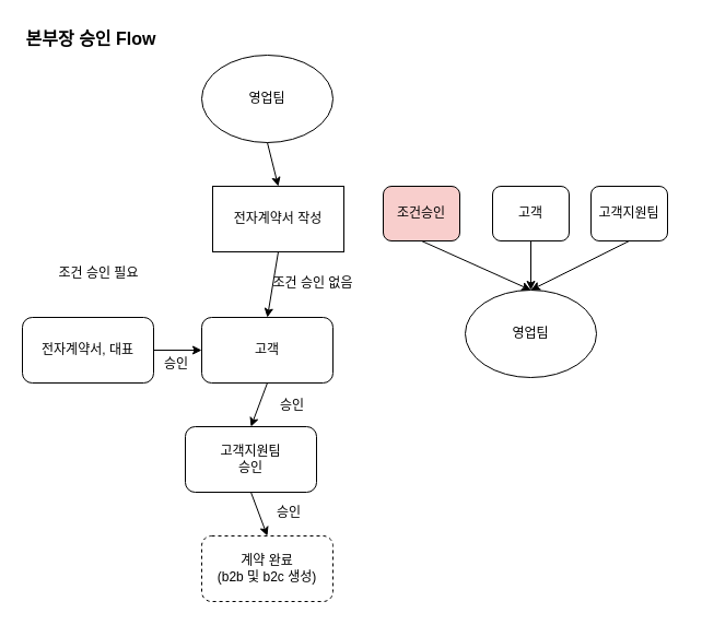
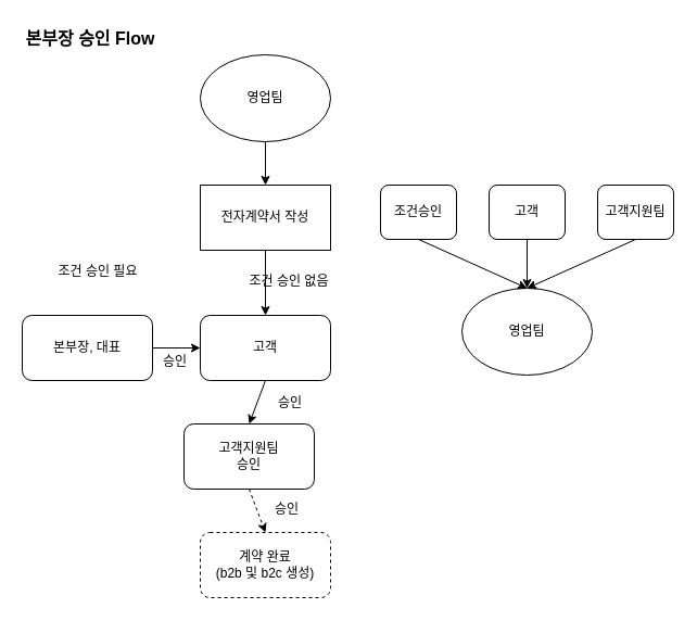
  <mxCell id="0" />
  <mxCell id="1" parent="0" />
- <mxCell id="2" value="전자계약서 작성" style="rounded=0;whiteSpace=wrap;html=1;" vertex="1" parent="1"><mxGeometry x="194" y="170" width="120" height="60" as="geometry" /></mxCell>
+ <mxCell id="2" value="전자계약서 작성" style="rounded=0;whiteSpace=wrap;html=1;" vertex="1" parent="1"><mxGeometry x="184" y="170" width="120" height="60" as="geometry" /></mxCell>
  <mxCell id="3" value="영업팀" style="ellipse;whiteSpace=wrap;html=1;" vertex="1" parent="1"><mxGeometry x="184" y="50" width="120" height="80" as="geometry" /></mxCell>
  <mxCell id="4" value="" style="endArrow=classic;html=1;entryX=0.5;entryY=0;entryDx=0;entryDy=0;exitX=0.5;exitY=1;exitDx=0;exitDy=0;" edge="1" parent="1" source="3" target="2"><mxGeometry width="50" height="50" relative="1" as="geometry"><mxPoint x="220" y="230" as="sourcePoint" /><mxPoint x="270" y="180" as="targetPoint" /></mxGeometry></mxCell>
- <mxCell id="5" value="전자계약서, 대표" style="rounded=1;whiteSpace=wrap;html=1;" vertex="1" parent="1"><mxGeometry x="20" y="290" width="120" height="60" as="geometry" /></mxCell>
+ <mxCell id="5" value="본부장, 대표" style="rounded=1;whiteSpace=wrap;html=1;" vertex="1" parent="1"><mxGeometry x="20" y="290" width="120" height="60" as="geometry" /></mxCell>
  <mxCell id="6" value="고객" style="rounded=1;whiteSpace=wrap;html=1;" vertex="1" parent="1"><mxGeometry x="184" y="290" width="120" height="60" as="geometry" /></mxCell>
  <mxCell id="7" value="" style="endArrow=classic;html=1;exitX=0.5;exitY=1;exitDx=0;exitDy=0;entryX=0.5;entryY=0;entryDx=0;entryDy=0;" edge="1" parent="1" source="2" target="6"><mxGeometry width="50" height="50" relative="1" as="geometry"><mxPoint x="254" y="240" as="sourcePoint" /><mxPoint x="134" y="290" as="targetPoint" /></mxGeometry></mxCell>
  <mxCell id="8" value="조건 승인 필요" style="text;html=1;strokeColor=none;fillColor=none;align=center;verticalAlign=middle;whiteSpace=wrap;rounded=0;" vertex="1" parent="1"><mxGeometry x="40" y="235" width="100" height="30" as="geometry" /></mxCell>
  <mxCell id="9" value="" style="endArrow=classic;html=1;entryX=0;entryY=0.5;entryDx=0;entryDy=0;exitX=1;exitY=0.5;exitDx=0;exitDy=0;" edge="1" parent="1" source="5" target="6"><mxGeometry width="50" height="50" relative="1" as="geometry"><mxPoint x="10" y="440" as="sourcePoint" /><mxPoint x="60" y="390" as="targetPoint" /></mxGeometry></mxCell>
  <mxCell id="10" value="고객지원팀&lt;br&gt;승인" style="rounded=1;whiteSpace=wrap;html=1;" vertex="1" parent="1"><mxGeometry x="169" y="390" width="120" height="60" as="geometry" /></mxCell>
  <mxCell id="11" value="" style="endArrow=classic;html=1;exitX=0.5;exitY=1;exitDx=0;exitDy=0;entryX=0.5;entryY=0;entryDx=0;entryDy=0;" edge="1" parent="1" source="6" target="10"><mxGeometry width="50" height="50" relative="1" as="geometry"><mxPoint x="254" y="240" as="sourcePoint" /><mxPoint x="254" y="300" as="targetPoint" /></mxGeometry></mxCell>
  <mxCell id="12" value="계약 완료&lt;br&gt;(b2b 및 b2c 생성)" style="rounded=1;whiteSpace=wrap;html=1;dashed=1;" vertex="1" parent="1"><mxGeometry x="184" y="490" width="120" height="60" as="geometry" /></mxCell>
- <mxCell id="13" value="" style="endArrow=classic;html=1;entryX=0.5;entryY=0;entryDx=0;entryDy=0;exitX=0.5;exitY=1;exitDx=0;exitDy=0;" edge="1" parent="1" source="10" target="12"><mxGeometry width="50" height="50" relative="1" as="geometry"><mxPoint x="-40" y="470" as="sourcePoint" /><mxPoint x="10" y="420" as="targetPoint" /></mxGeometry></mxCell>
- <mxCell id="14" value="조건 승인 없음" style="text;html=1;strokeColor=none;fillColor=none;align=center;verticalAlign=middle;whiteSpace=wrap;rounded=0;" vertex="1" parent="1"><mxGeometry x="241" y="244" width="90" height="30" as="geometry" /></mxCell>
+ <mxCell id="13" value="" style="endArrow=classic;html=1;entryX=0.5;entryY=0;entryDx=0;entryDy=0;exitX=0.5;exitY=1;exitDx=0;exitDy=0;dashed=1;" edge="1" parent="1" source="10" target="12"><mxGeometry width="50" height="50" relative="1" as="geometry"><mxPoint x="-40" y="470" as="sourcePoint" /><mxPoint x="10" y="420" as="targetPoint" /></mxGeometry></mxCell>
+ <mxCell id="14" value="조건 승인 없음" style="text;html=1;strokeColor=none;fillColor=none;align=center;verticalAlign=middle;whiteSpace=wrap;rounded=0;" vertex="1" parent="1"><mxGeometry x="221" y="244" width="90" height="30" as="geometry" /></mxCell>
  <mxCell id="15" value="승인&lt;span style=&quot;color: rgba(0 , 0 , 0 , 0) ; font-family: monospace ; font-size: 0px&quot;&gt;%3CmxGraphModel%3E%3Croot%3E%3CmxCell%20id%3D%220%22%2F%3E%3CmxCell%20id%3D%221%22%20parent%3D%220%22%2F%3E%3CmxCell%20id%3D%222%22%20value%3D%22%EC%A1%B0%EA%B1%B4%20%EC%8A%B9%EC%9D%B8%20%EC%97%86%EC%9D%8C%22%20style%3D%22text%3Bhtml%3D1%3BstrokeColor%3Dnone%3BfillColor%3Dnone%3Balign%3Dcenter%3BverticalAlign%3Dmiddle%3BwhiteSpace%3Dwrap%3Brounded%3D0%3B%22%20vertex%3D%221%22%20parent%3D%221%22%3E%3CmxGeometry%20x%3D%22411%22%20y%3D%22184%22%20width%3D%2290%22%20height%3D%2230%22%20as%3D%22geometry%22%2F%3E%3C%2FmxCell%3E%3C%2Froot%3E%3C%2FmxGraphModel%3E&lt;/span&gt;" style="text;html=1;strokeColor=none;fillColor=none;align=center;verticalAlign=middle;whiteSpace=wrap;rounded=0;" vertex="1" parent="1"><mxGeometry x="244" y="358" width="46" height="25" as="geometry" /></mxCell>
  <mxCell id="16" value="승인&lt;span style=&quot;color: rgba(0 , 0 , 0 , 0) ; font-family: monospace ; font-size: 0px&quot;&gt;%3CmxGraphModel%3E%3Croot%3E%3CmxCell%20id%3D%220%22%2F%3E%3CmxCell%20id%3D%221%22%20parent%3D%220%22%2F%3E%3CmxCell%20id%3D%222%22%20value%3D%22%EC%A1%B0%EA%B1%B4%20%EC%8A%B9%EC%9D%B8%20%EC%97%86%EC%9D%8C%22%20style%3D%22text%3Bhtml%3D1%3BstrokeColor%3Dnone%3BfillColor%3Dnone%3Balign%3Dcenter%3BverticalAlign%3Dmiddle%3BwhiteSpace%3Dwrap%3Brounded%3D0%3B%22%20vertex%3D%221%22%20parent%3D%221%22%3E%3CmxGeometry%20x%3D%22411%22%20y%3D%22184%22%20width%3D%2290%22%20height%3D%2230%22%20as%3D%22geometry%22%2F%3E%3C%2FmxCell%3E%3C%2Froot%3E%3C%2FmxGraphModel%3E&lt;/span&gt;" style="text;html=1;strokeColor=none;fillColor=none;align=center;verticalAlign=middle;whiteSpace=wrap;rounded=0;" vertex="1" parent="1"><mxGeometry x="241" y="456" width="46" height="25" as="geometry" /></mxCell>
  <mxCell id="17" value="승인&lt;span style=&quot;color: rgba(0 , 0 , 0 , 0) ; font-family: monospace ; font-size: 0px&quot;&gt;%3CmxGraphModel%3E%3Croot%3E%3CmxCell%20id%3D%220%22%2F%3E%3CmxCell%20id%3D%221%22%20parent%3D%220%22%2F%3E%3CmxCell%20id%3D%222%22%20value%3D%22%EC%A1%B0%EA%B1%B4%20%EC%8A%B9%EC%9D%B8%20%EC%97%86%EC%9D%8C%22%20style%3D%22text%3Bhtml%3D1%3BstrokeColor%3Dnone%3BfillColor%3Dnone%3Balign%3Dcenter%3BverticalAlign%3Dmiddle%3BwhiteSpace%3Dwrap%3Brounded%3D0%3B%22%20vertex%3D%221%22%20parent%3D%221%22%3E%3CmxGeometry%20x%3D%22411%22%20y%3D%22184%22%20width%3D%2290%22%20height%3D%2230%22%20as%3D%22geometry%22%2F%3E%3C%2FmxCell%3E%3C%2Froot%3E%3C%2FmxGraphModel%3E&lt;/span&gt;" style="text;html=1;strokeColor=none;fillColor=none;align=center;verticalAlign=middle;whiteSpace=wrap;rounded=0;" vertex="1" parent="1"><mxGeometry x="138" y="320" width="46" height="25" as="geometry" /></mxCell>
  <mxCell id="18" value="영업팀" style="ellipse;whiteSpace=wrap;html=1;" vertex="1" parent="1"><mxGeometry x="425" y="265" width="120" height="80" as="geometry" /></mxCell>
- <mxCell id="19" value="조건승인" style="rounded=1;whiteSpace=wrap;html=1;fillColor=#f8cecc;" vertex="1" parent="1"><mxGeometry x="350" y="170" width="70" height="50" as="geometry" /></mxCell>
+ <mxCell id="19" value="조건승인" style="rounded=1;whiteSpace=wrap;html=1;" vertex="1" parent="1"><mxGeometry x="350" y="170" width="70" height="50" as="geometry" /></mxCell>
  <mxCell id="20" value="고객" style="rounded=1;whiteSpace=wrap;html=1;" vertex="1" parent="1"><mxGeometry x="450" y="170" width="70" height="50" as="geometry" /></mxCell>
- <mxCell id="21" value="고객지원팀" style="rounded=1;whiteSpace=wrap;html=1;" vertex="1" parent="1"><mxGeometry x="540" y="170" width="70" height="50" as="geometry" /></mxCell>
+ <mxCell id="21" value="고객지원팀" style="rounded=1;whiteSpace=wrap;html=1;" vertex="1" parent="1"><mxGeometry x="550" y="170" width="70" height="50" as="geometry" /></mxCell>
  <mxCell id="22" value="" style="endArrow=classic;html=1;exitX=0.5;exitY=1;exitDx=0;exitDy=0;entryX=0.5;entryY=0;entryDx=0;entryDy=0;" edge="1" parent="1" source="19" target="18"><mxGeometry width="50" height="50" relative="1" as="geometry"><mxPoint x="380" y="300" as="sourcePoint" /><mxPoint x="430" y="250" as="targetPoint" /></mxGeometry></mxCell>
  <mxCell id="23" value="" style="endArrow=classic;html=1;exitX=0.5;exitY=1;exitDx=0;exitDy=0;entryX=0.5;entryY=0;entryDx=0;entryDy=0;" edge="1" parent="1" source="20" target="18"><mxGeometry width="50" height="50" relative="1" as="geometry"><mxPoint x="395" y="230" as="sourcePoint" /><mxPoint x="520" y="250" as="targetPoint" /></mxGeometry></mxCell>
  <mxCell id="24" value="" style="endArrow=classic;html=1;exitX=0.5;exitY=1;exitDx=0;exitDy=0;entryX=0.5;entryY=0;entryDx=0;entryDy=0;" edge="1" parent="1" source="21" target="18"><mxGeometry width="50" height="50" relative="1" as="geometry"><mxPoint x="495" y="230" as="sourcePoint" /><mxPoint x="495" y="275" as="targetPoint" /></mxGeometry></mxCell>
  <mxCell id="25" value="본부장 승인 Flow" style="text;html=1;strokeColor=none;fillColor=none;align=center;verticalAlign=middle;whiteSpace=wrap;rounded=0;fontSize=16;fontStyle=1" vertex="1" parent="1"><mxGeometry x="20" y="20" width="126" height="30" as="geometry" /></mxCell>
